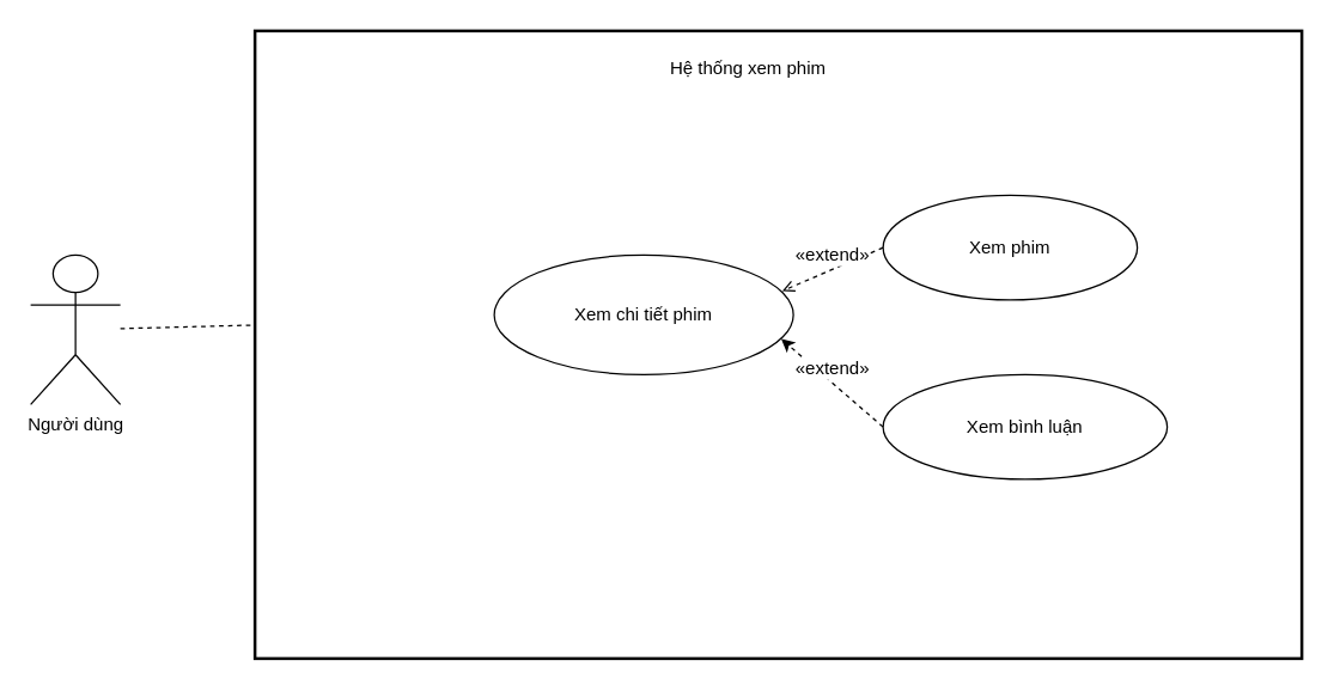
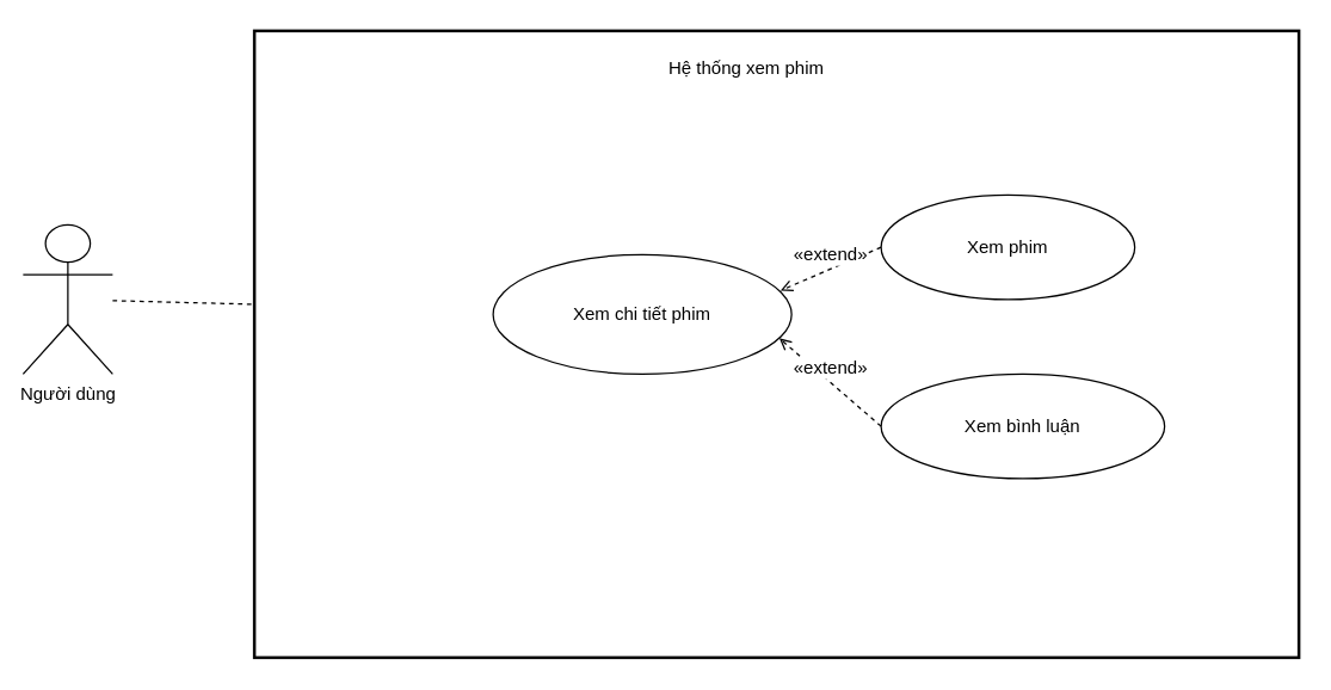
  <mxCell id="0" />
  <mxCell id="1" parent="0" />
- <mxCell id="2" value="Người dùng" style="shape=umlActor;verticalLabelPosition=bottom;verticalAlign=top;html=1;" parent="1" vertex="1"><mxGeometry x="20" y="170" width="60" height="100" as="geometry" /></mxCell>
+ <mxCell id="2" value="Người dùng" style="shape=umlActor;verticalLabelPosition=bottom;verticalAlign=top;html=1;" parent="1" vertex="1"><mxGeometry x="15" y="150" width="60" height="100" as="geometry" /></mxCell>
  <mxCell id="3" style="endArrow=none;html=1;dashed=1;" parent="1" source="2" target="5" edge="1"><mxGeometry relative="1" as="geometry" /></mxCell>
  <mxCell id="4" value="" style="shape=rectangle;whiteSpace=wrap;html=1;strokeWidth=2;rounded=0;" parent="1" vertex="1"><mxGeometry x="170" y="20" width="700" height="420" as="geometry" /></mxCell>
  <mxCell id="5" value="Xem chi tiết phim" style="ellipse;whiteSpace=wrap;html=1;aspect=fixed;" parent="4" vertex="1"><mxGeometry x="160" y="150" width="200" height="80" as="geometry" /></mxCell>
  <mxCell id="6" value="Xem phim" style="ellipse;whiteSpace=wrap;html=1;aspect=fixed;" parent="4" vertex="1"><mxGeometry x="420" y="110" width="170" height="70" as="geometry" /></mxCell>
  <mxCell id="7" value="Xem bình luận" style="ellipse;whiteSpace=wrap;html=1;aspect=fixed;" parent="4" vertex="1"><mxGeometry x="420" y="230" width="190" height="70" as="geometry" /></mxCell>
- <mxCell id="8" value="«extend»" style="endArrow=classic;dashed=1;html=1;fontSize=12;labelBackgroundColor=#ffffff;exitX=0;exitY=0.5;exitDx=0;exitDy=0;entryX=0.959;entryY=0.7;entryDx=0;entryDy=0;entryPerimeter=0;" parent="4" source="7" target="5" edge="1"><mxGeometry width="160" relative="1" as="geometry"><mxPoint x="300" y="180" as="sourcePoint" /><mxPoint x="460" y="180" as="targetPoint" /><mxPoint y="-10" as="offset" /></mxGeometry></mxCell>
+ <mxCell id="8" value="«extend»" style="endArrow=open;dashed=1;html=1;fontSize=12;labelBackgroundColor=#ffffff;exitX=0;exitY=0.5;exitDx=0;exitDy=0;entryX=0.959;entryY=0.7;entryDx=0;entryDy=0;entryPerimeter=0;" parent="4" source="7" target="5" edge="1"><mxGeometry width="160" relative="1" as="geometry"><mxPoint x="300" y="180" as="sourcePoint" /><mxPoint x="460" y="180" as="targetPoint" /><mxPoint y="-10" as="offset" /></mxGeometry></mxCell>
  <mxCell id="9" value="«extend»" style="endArrow=open;dashed=1;html=1;fontSize=12;labelBackgroundColor=#ffffff;exitX=0;exitY=0.5;exitDx=0;exitDy=0;entryX=0.963;entryY=0.3;entryDx=0;entryDy=0;entryPerimeter=0;" parent="4" source="6" target="5" edge="1"><mxGeometry width="160" relative="1" as="geometry"><mxPoint x="468" y="369" as="sourcePoint" /><mxPoint x="400" y="310" as="targetPoint" /><mxPoint y="-10" as="offset" /></mxGeometry></mxCell>
  <mxCell id="10" value="Hệ thống xem phim" style="text;html=1;align=center;verticalAlign=middle;whiteSpace=wrap;rounded=0;" parent="4" vertex="1"><mxGeometry x="240" y="10" width="180" height="30" as="geometry" /></mxCell>
